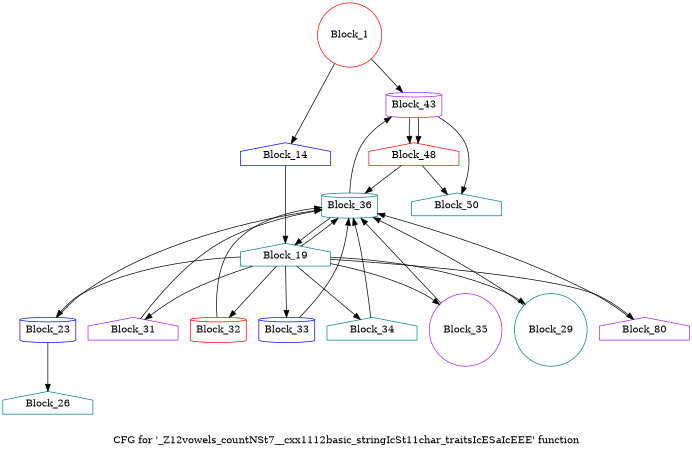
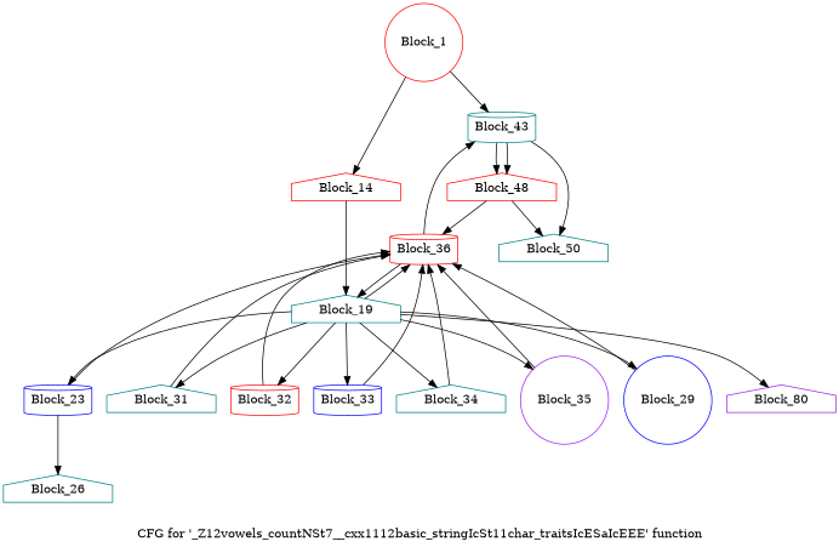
  digraph {
    label="CFG for '_Z12vowels_countNSt7__cxx1112basic_stringIcSt11char_traitsIcESaIcEEE' function"
    node [color=teal shape=house]
    n1 [color=red label=Block_1 shape=circle]
-   n2 [color=purple label=Block_43 shape=cylinder]
-   n3 [color=blue label=Block_14]
+   n2 [label=Block_43 shape=cylinder]
+   n3 [color=red label=Block_14]
    n4 [label=Block_50]
    n5 [color=red label=Block_48]
    n6 [label=Block_19]
-   n7 [label=Block_36 shape=cylinder]
+   n7 [color=red label=Block_36 shape=cylinder]
    n8 [color=blue label=Block_23 shape=cylinder]
-   n9 [label=Block_29 shape=circle]
+   n9 [color=blue label=Block_29 shape=circle]
    n10 [color=purple label=Block_80]
-   n11 [color=purple label=Block_31]
+   n11 [label=Block_31]
    n12 [color=red label=Block_32 shape=cylinder]
    n13 [color=blue label=Block_33 shape=cylinder]
    n14 [label=Block_34]
    n15 [color=purple label=Block_35 shape=circle]
    n16 [label=Block_26]
    n1 -> n2 [tailport=s0]
    n1 -> n3 [tailport=s1]
    n2 -> n4 [tailport=s0]
    n2 -> n5 [tailport=s1]
    n2 -> n5 [tailport=s2]
    n3 -> n6
    n5 -> n4
    n5 -> n7
    n6 -> n7 [tailport=s1]
    n6 -> n8 [tailport=s0]
    n6 -> n9 [tailport=s2]
    n6 -> n10 [tailport=s3]
    n6 -> n11 [tailport=s4]
    n6 -> n12 [tailport=s5]
    n6 -> n13 [tailport=s6]
    n6 -> n14 [tailport=s7]
    n6 -> n15 [tailport=s8]
    n7 -> n2 [tailport=s0]
    n7 -> n6 [tailport=s1]
    n8 -> n7 [tailport=s0]
    n8 -> n16 [tailport=s1]
    n9 -> n7
-   n10 -> n7
    n11 -> n7
    n12 -> n7
    n13 -> n7
    n14 -> n7
    n15 -> n7
  }
